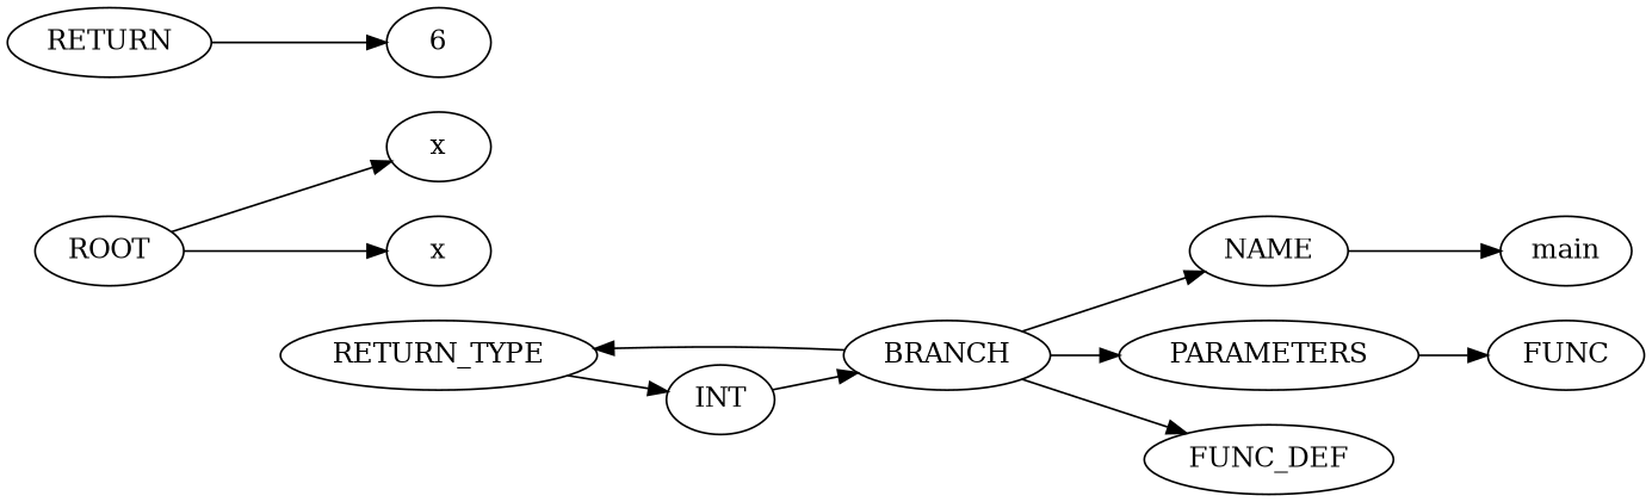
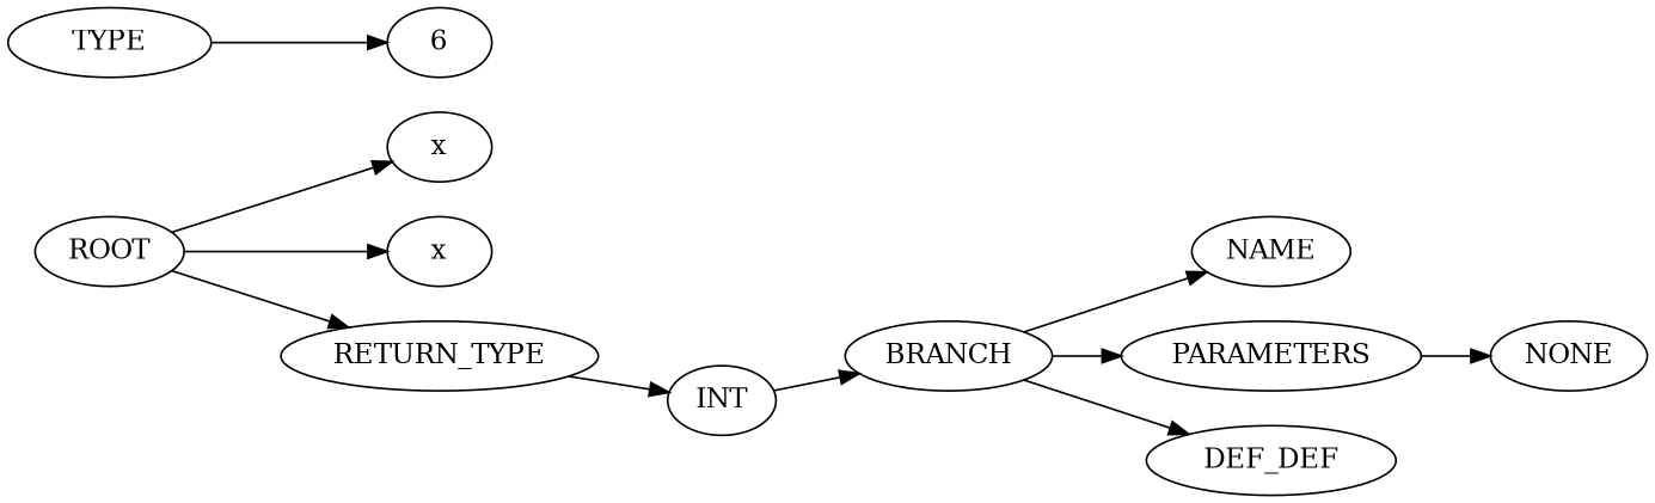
  strict digraph {
    rankdir=LR
    n1 [label=x]
    n2 [label=x]
    n3 [label=BRANCH]
    n4 [label=RETURN_TYPE]
    n5 [label=NAME]
    n6 [label=PARAMETERS]
-   n7 [label=FUNC_DEF]
+   n7 [label=DEF_DEF]
    n8 [label=INT]
-   n9 [label=main]
-   n10 [label=FUNC]
+   n10 [label=NONE]
    ROOT
-   n12 [label=RETURN]
+   n12 [label=TYPE]
    n13 [label=6]
-   n3 -> n4
+   ROOT -> n4
    n3 -> n5
    n3 -> n6
    n3 -> n7
    n4 -> n8
-   n5 -> n9
    n6 -> n10
    n8 -> n3
    ROOT -> n1
    ROOT -> n2
    n12 -> n13
  }
